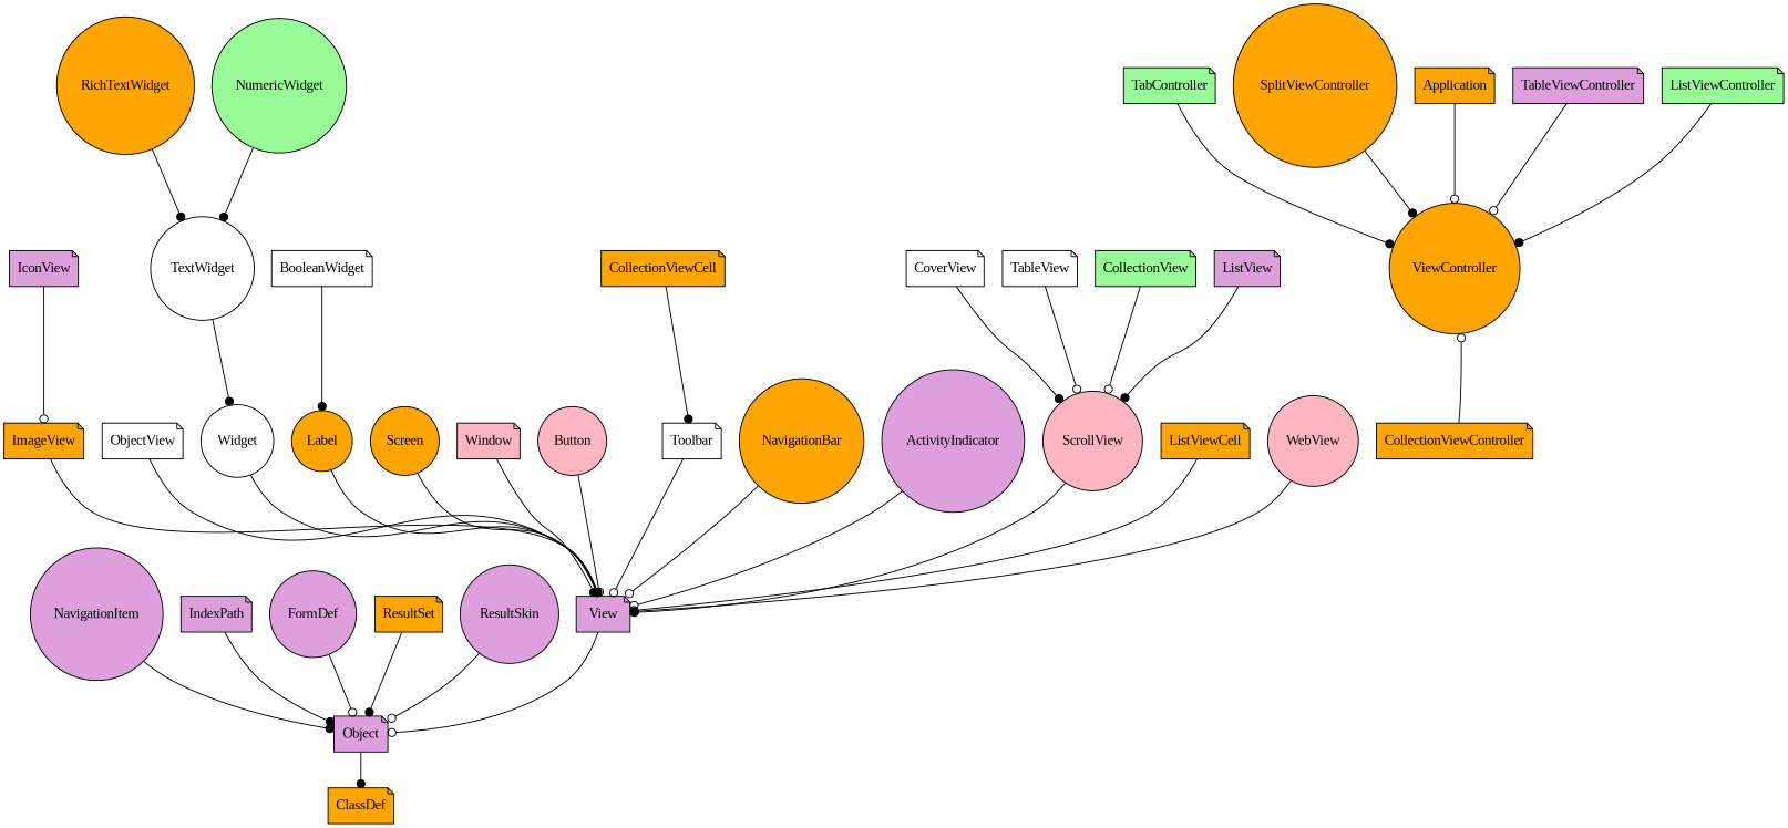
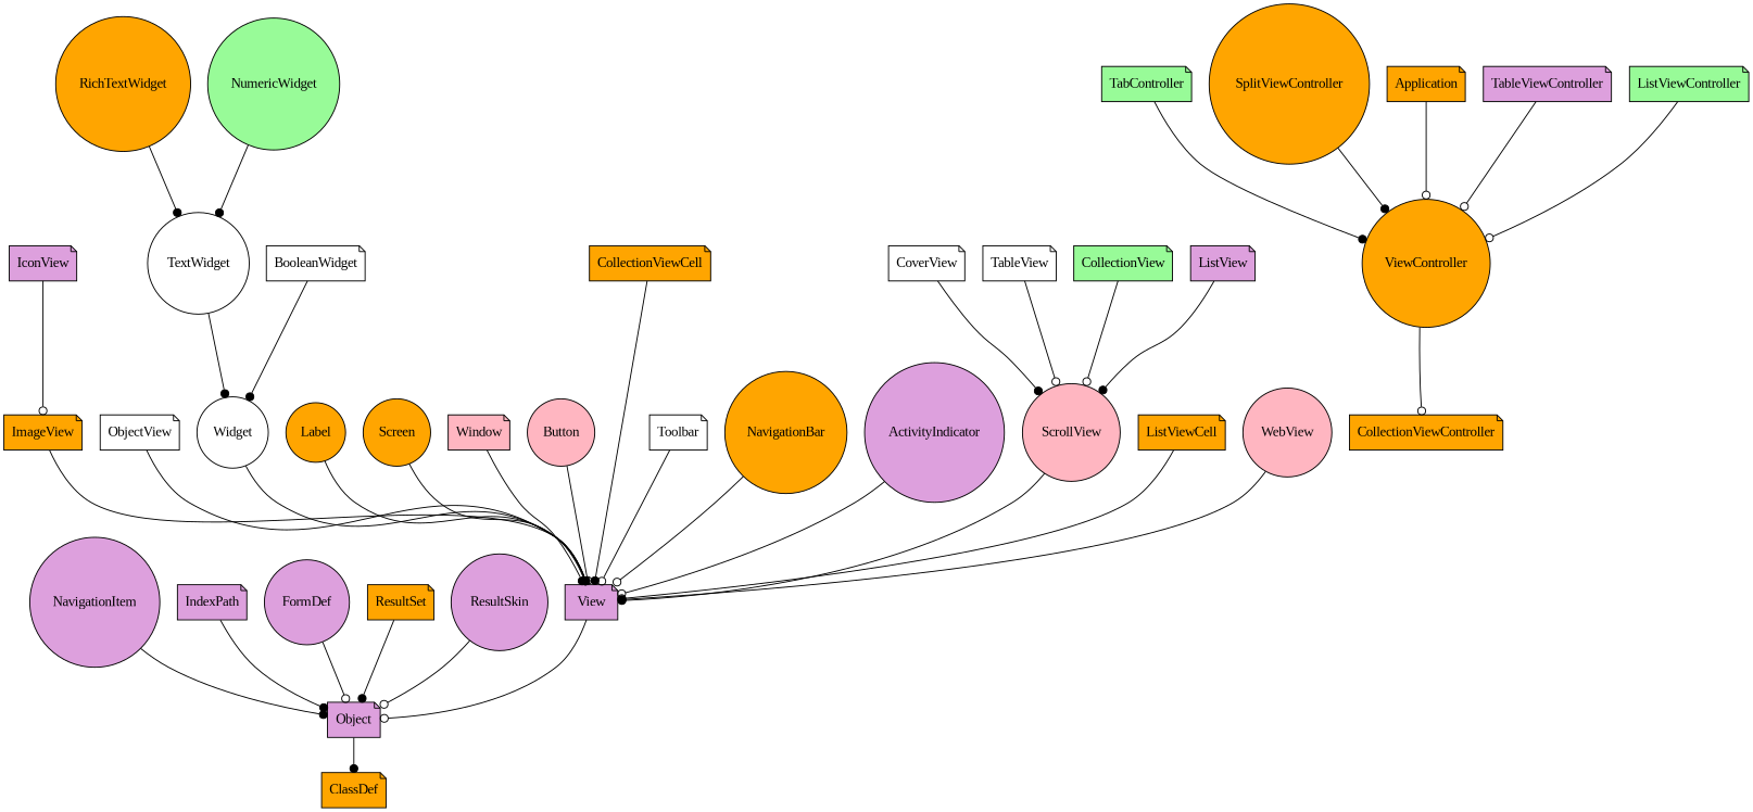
  digraph {
    fontname="Liberation Serif"
    rankdir=TB
    node [fillcolor=orange fontname="Liberation Serif" shape=note style=filled]
    edge [arrowhead=dot fontname="Liberation Serif"]
    View [fillcolor=plum]
    Object [fillcolor=plum]
    ClassDef
    ImageView
    IconView [fillcolor=plum]
    ObjectView [fillcolor=white]
    Widget [fillcolor=white shape=circle]
    Label [shape=circle]
    TextWidget [fillcolor=white shape=circle]
    RichTextWidget [shape=circle]
    NumericWidget [fillcolor=palegreen shape=circle]
    BooleanWidget [fillcolor=white]
    Screen [shape=circle]
    Window [fillcolor=lightpink]
    Button [fillcolor=lightpink shape=circle]
    Toolbar [fillcolor=white]
    NavigationBar [shape=circle]
    NavigationItem [fillcolor=plum shape=circle]
    ViewController [shape=circle]
    TabController [fillcolor=palegreen]
    SplitViewController [shape=circle]
    Application
    ActivityIndicator [fillcolor=plum shape=circle]
    ScrollView [fillcolor=lightpink shape=circle]
    CoverView [fillcolor=white]
    TableView [fillcolor=white]
    TableViewController [fillcolor=plum]
    IndexPath [fillcolor=plum]
    CollectionView [fillcolor=palegreen]
    ListView [fillcolor=plum]
    ListViewCell
    CollectionViewCell
    ListViewController [fillcolor=palegreen]
    CollectionViewController
    WebView [fillcolor=lightpink shape=circle]
    FormDef [fillcolor=plum shape=circle]
    ResultSet
    ResultSkin [fillcolor=plum shape=circle]
    View -> Object [arrowhead=odot]
    Object -> ClassDef
    ImageView -> View [arrowhead=odot]
    IconView -> ImageView [arrowhead=odot]
    ObjectView -> View
    Widget -> View [arrowhead=odot]
    Label -> View [arrowhead=odot]
    TextWidget -> Widget
    RichTextWidget -> TextWidget
    NumericWidget -> TextWidget
-   BooleanWidget -> Label
+   BooleanWidget -> Widget
    Screen -> View
    Window -> View
    Button -> View [arrowhead=odot]
    Toolbar -> View [arrowhead=odot]
    NavigationBar -> View [arrowhead=odot]
    NavigationItem -> Object
    TabController -> ViewController
    SplitViewController -> ViewController
    Application -> ViewController [arrowhead=odot]
    ActivityIndicator -> View [arrowhead=odot]
    ScrollView -> View
    CoverView -> ScrollView
    TableView -> ScrollView [arrowhead=odot]
    TableViewController -> ViewController [arrowhead=odot]
    IndexPath -> Object
    CollectionView -> ScrollView [arrowhead=odot]
    ListView -> ScrollView
    ListViewCell -> View [arrowhead=odot]
-   CollectionViewCell -> Toolbar
-   ListViewController -> ViewController
-   CollectionViewController -> ViewController [arrowhead=odot]
+   CollectionViewCell -> View
+   ListViewController -> ViewController [arrowhead=odot]
+   ViewController -> CollectionViewController [arrowhead=odot]
    WebView -> View
    FormDef -> Object [arrowhead=odot]
    ResultSet -> Object
    ResultSkin -> Object [arrowhead=odot]
  }
